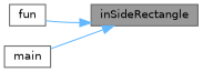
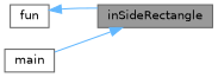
  digraph {
    rankdir=RL
    node [color=grey40 fillcolor=white fontname=Helvetica fontsize=10 shape=box style=filled]
    edge [color=steelblue1 dir=back fontname=Helvetica fontsize=10 labelfontname=Helvetica labelfontsize=10 style=solid]
    n1 [color=gray40 fillcolor=grey60 fontcolor=black height=0.2 label=inSideRectangle width=0.4]
    n2 [height=0.2 label=fun width=0.4]
    n3 [height=0.2 label=main width=0.4]
-   n1 -> n2
+   n2 -> n1
    n1 -> n3
  }
